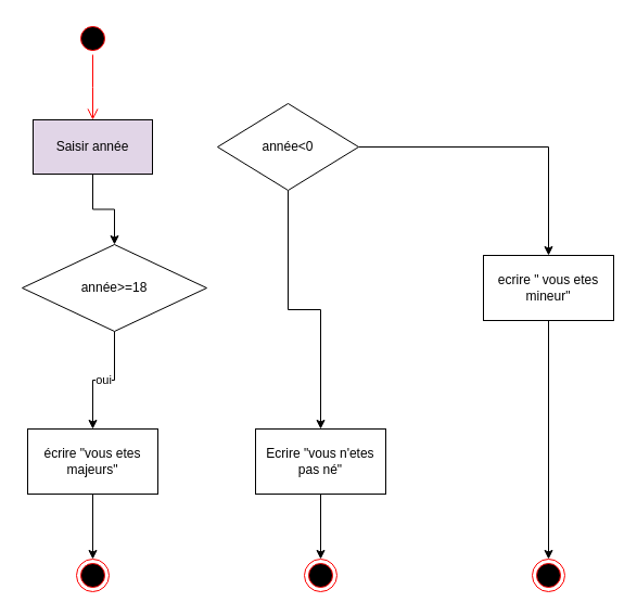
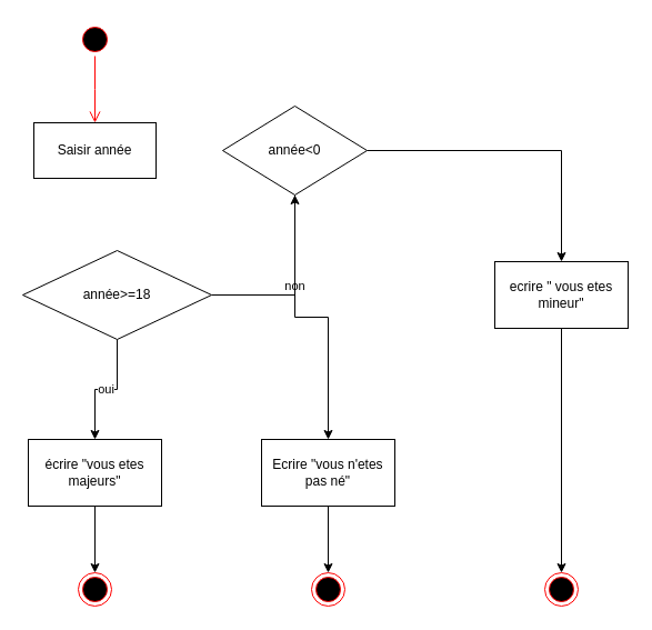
  <mxCell id="0" />
  <mxCell id="1" parent="0" />
  <mxCell id="2" value="" style="ellipse;html=1;shape=startState;fillColor=#000000;strokeColor=#ff0000;" vertex="1" parent="1"><mxGeometry x="70" y="20" width="30" height="30" as="geometry" /></mxCell>
  <mxCell id="3" value="" style="edgeStyle=orthogonalEdgeStyle;html=1;verticalAlign=bottom;endArrow=open;endSize=8;strokeColor=#ff0000;rounded=0;" edge="1" source="2" parent="1"><mxGeometry relative="1" as="geometry"><mxPoint x="85" y="110" as="targetPoint" /></mxGeometry></mxCell>
- <mxCell id="4" value="" style="edgeStyle=orthogonalEdgeStyle;rounded=0;orthogonalLoop=1;jettySize=auto;html=1;" edge="1" parent="1" source="5" target="8"><mxGeometry relative="1" as="geometry" /></mxCell>
- <mxCell id="5" value="Saisir année" style="html=1;whiteSpace=wrap;fillColor=#e1d5e7;" vertex="1" parent="1"><mxGeometry x="30" y="110" width="110" height="50" as="geometry" /></mxCell>
+ <mxCell id="5" value="Saisir année" style="html=1;whiteSpace=wrap;" vertex="1" parent="1"><mxGeometry x="30" y="110" width="110" height="50" as="geometry" /></mxCell>
  <mxCell id="6" value="oui" style="edgeStyle=orthogonalEdgeStyle;rounded=0;orthogonalLoop=1;jettySize=auto;html=1;" edge="1" parent="1" source="8" target="10"><mxGeometry relative="1" as="geometry" /></mxCell>
+ <mxCell id="7" value="non" style="edgeStyle=orthogonalEdgeStyle;rounded=0;orthogonalLoop=1;jettySize=auto;html=1;" edge="1" parent="1" source="8" target="13"><mxGeometry relative="1" as="geometry" /></mxCell>
  <mxCell id="8" value="année&amp;gt;=18" style="rhombus;whiteSpace=wrap;html=1;" vertex="1" parent="1"><mxGeometry x="20" y="225" width="170" height="80" as="geometry" /></mxCell>
  <mxCell id="9" value="" style="edgeStyle=orthogonalEdgeStyle;rounded=0;orthogonalLoop=1;jettySize=auto;html=1;" edge="1" parent="1" source="10" target="19"><mxGeometry relative="1" as="geometry" /></mxCell>
  <mxCell id="10" value="écrire &quot;vous etes majeurs&quot;" style="whiteSpace=wrap;html=1;" vertex="1" parent="1"><mxGeometry x="25" y="395" width="120" height="60" as="geometry" /></mxCell>
  <mxCell id="11" value="" style="edgeStyle=orthogonalEdgeStyle;rounded=0;orthogonalLoop=1;jettySize=auto;html=1;" edge="1" parent="1" source="13" target="15"><mxGeometry relative="1" as="geometry" /></mxCell>
  <mxCell id="12" value="" style="edgeStyle=orthogonalEdgeStyle;rounded=0;orthogonalLoop=1;jettySize=auto;html=1;" edge="1" parent="1" source="13" target="17"><mxGeometry relative="1" as="geometry" /></mxCell>
  <mxCell id="13" value="année&amp;lt;0" style="rhombus;whiteSpace=wrap;html=1;" vertex="1" parent="1"><mxGeometry x="200" y="95" width="130" height="80" as="geometry" /></mxCell>
  <mxCell id="14" value="" style="edgeStyle=orthogonalEdgeStyle;rounded=0;orthogonalLoop=1;jettySize=auto;html=1;" edge="1" parent="1" source="15" target="20"><mxGeometry relative="1" as="geometry" /></mxCell>
  <mxCell id="15" value="Ecrire &quot;vous n'etes pas né&quot;" style="whiteSpace=wrap;html=1;" vertex="1" parent="1"><mxGeometry x="235" y="395" width="120" height="60" as="geometry" /></mxCell>
  <mxCell id="16" value="" style="edgeStyle=orthogonalEdgeStyle;rounded=0;orthogonalLoop=1;jettySize=auto;html=1;" edge="1" parent="1" source="17" target="18"><mxGeometry relative="1" as="geometry" /></mxCell>
  <mxCell id="17" value="ecrire &quot; vous etes mineur&quot;" style="whiteSpace=wrap;html=1;" vertex="1" parent="1"><mxGeometry x="445" y="235" width="120" height="60" as="geometry" /></mxCell>
  <mxCell id="18" value="" style="ellipse;html=1;shape=endState;fillColor=#000000;strokeColor=#ff0000;" vertex="1" parent="1"><mxGeometry x="490" y="515" width="30" height="30" as="geometry" /></mxCell>
  <mxCell id="19" value="" style="ellipse;html=1;shape=endState;fillColor=#000000;strokeColor=#ff0000;" vertex="1" parent="1"><mxGeometry x="70" y="515" width="30" height="30" as="geometry" /></mxCell>
  <mxCell id="20" value="" style="ellipse;html=1;shape=endState;fillColor=#000000;strokeColor=#ff0000;" vertex="1" parent="1"><mxGeometry x="280" y="515" width="30" height="30" as="geometry" /></mxCell>
